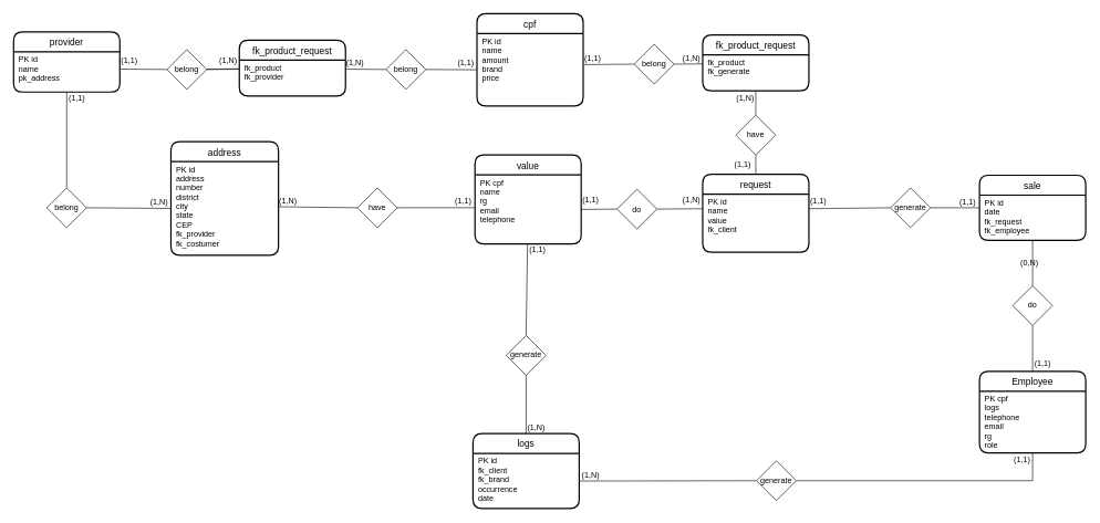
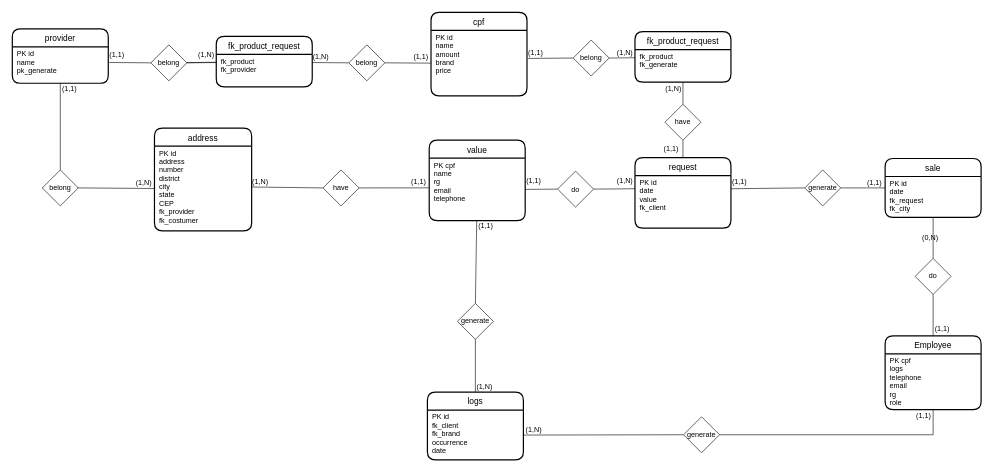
  <mxCell id="0" />
  <mxCell id="1" parent="0" />
  <mxCell id="2" value="value" style="swimlane;childLayout=stackLayout;horizontal=1;startSize=30;horizontalStack=0;rounded=1;fontSize=14;fontStyle=0;strokeWidth=2;resizeParent=0;resizeLast=1;shadow=0;dashed=0;align=center;" vertex="1" parent="1"><mxGeometry x="715" y="233" width="160" height="134" as="geometry" /></mxCell>
  <mxCell id="3" value="PK cpf&#10;name&#10;rg&#10;email&#10;telephone&#10;&#10;" style="align=left;strokeColor=none;fillColor=none;spacingLeft=8;fontSize=12;verticalAlign=top;resizable=0;rotatable=0;part=1;spacingTop=0;spacing=0;spacingBottom=0;" vertex="1" parent="2"><mxGeometry y="30" width="160" height="104" as="geometry" /></mxCell>
  <mxCell id="4" value="request" style="swimlane;childLayout=stackLayout;horizontal=1;startSize=30;horizontalStack=0;rounded=1;fontSize=14;fontStyle=0;strokeWidth=2;resizeParent=0;resizeLast=1;shadow=0;dashed=0;align=center;" vertex="1" parent="1"><mxGeometry x="1058" y="262" width="160" height="117.5" as="geometry" /></mxCell>
- <mxCell id="5" value="PK id&#10;name&#10;value&#10;fk_client&#10;" style="align=left;strokeColor=none;fillColor=none;spacingLeft=8;fontSize=12;verticalAlign=top;resizable=0;rotatable=0;part=1;spacingTop=0;spacing=0;spacingBottom=0;" vertex="1" parent="4"><mxGeometry y="30" width="160" height="87.5" as="geometry" /></mxCell>
+ <mxCell id="5" value="PK id&#10;date&#10;value&#10;fk_client&#10;" style="align=left;strokeColor=none;fillColor=none;spacingLeft=8;fontSize=12;verticalAlign=top;resizable=0;rotatable=0;part=1;spacingTop=0;spacing=0;spacingBottom=0;" vertex="1" parent="4"><mxGeometry y="30" width="160" height="87.5" as="geometry" /></mxCell>
  <mxCell id="6" style="edgeStyle=none;rounded=0;orthogonalLoop=1;jettySize=auto;html=1;exitX=1;exitY=0.5;exitDx=0;exitDy=0;entryX=0;entryY=0.25;entryDx=0;entryDy=0;endArrow=none;endFill=0;" edge="1" parent="1" source="7" target="5"><mxGeometry relative="1" as="geometry" /></mxCell>
  <mxCell id="7" value="do" style="shape=rhombus;perimeter=rhombusPerimeter;whiteSpace=wrap;html=1;align=center;rotation=0;" vertex="1" parent="1"><mxGeometry x="929" y="284.5" width="60" height="60" as="geometry" /></mxCell>
  <mxCell id="8" value="Employee" style="swimlane;childLayout=stackLayout;horizontal=1;startSize=30;horizontalStack=0;rounded=1;fontSize=14;fontStyle=0;strokeWidth=2;resizeParent=0;resizeLast=1;shadow=0;dashed=0;align=center;" vertex="1" parent="1"><mxGeometry x="1475" y="559" width="160" height="123" as="geometry" /></mxCell>
  <mxCell id="9" value="PK cpf&#10;logs&#10;telephone&#10;email&#10;rg&#10;role&#10;" style="align=left;strokeColor=none;fillColor=none;spacingLeft=8;fontSize=12;verticalAlign=top;resizable=0;rotatable=0;part=1;spacingTop=0;spacing=0;spacingBottom=0;" vertex="1" parent="8"><mxGeometry y="30" width="160" height="93" as="geometry" /></mxCell>
  <mxCell id="10" style="edgeStyle=none;rounded=0;orthogonalLoop=1;jettySize=auto;html=1;exitX=1;exitY=0.5;exitDx=0;exitDy=0;endArrow=none;endFill=0;entryX=-0.005;entryY=0.475;entryDx=0;entryDy=0;entryPerimeter=0;" edge="1" parent="1" source="11" target="3"><mxGeometry relative="1" as="geometry" /></mxCell>
  <mxCell id="11" value="have" style="shape=rhombus;perimeter=rhombusPerimeter;whiteSpace=wrap;html=1;align=center;rotation=0;" vertex="1" parent="1"><mxGeometry x="538" y="282.5" width="60" height="60" as="geometry" /></mxCell>
  <mxCell id="12" value="logs" style="swimlane;childLayout=stackLayout;horizontal=1;startSize=30;horizontalStack=0;rounded=1;fontSize=14;fontStyle=0;strokeWidth=2;resizeParent=0;resizeLast=1;shadow=0;dashed=0;align=center;" vertex="1" parent="1"><mxGeometry x="712" y="653" width="160" height="113" as="geometry" /></mxCell>
  <mxCell id="13" value="PK id&#10;fk_client&#10;fk_brand&#10;occurrence&#10;date&#10;" style="align=left;strokeColor=none;fillColor=none;spacingLeft=8;fontSize=12;verticalAlign=top;resizable=0;rotatable=0;part=1;spacingTop=0;spacing=0;spacingBottom=0;" vertex="1" parent="12"><mxGeometry y="30" width="160" height="83" as="geometry" /></mxCell>
  <mxCell id="14" style="edgeStyle=none;rounded=0;orthogonalLoop=1;jettySize=auto;html=1;exitX=0.5;exitY=0;exitDx=0;exitDy=0;endArrow=none;endFill=0;" edge="1" parent="1" source="15" target="3"><mxGeometry relative="1" as="geometry" /></mxCell>
  <mxCell id="15" value="generate" style="shape=rhombus;perimeter=rhombusPerimeter;whiteSpace=wrap;html=1;align=center;rotation=0;" vertex="1" parent="1"><mxGeometry x="762" y="505" width="60" height="60" as="geometry" /></mxCell>
  <mxCell id="16" style="edgeStyle=none;rounded=0;orthogonalLoop=1;jettySize=auto;html=1;exitX=0.5;exitY=1;exitDx=0;exitDy=0;entryX=0.5;entryY=0;entryDx=0;entryDy=0;endArrow=none;endFill=0;" edge="1" parent="1" source="17" target="8"><mxGeometry relative="1" as="geometry" /></mxCell>
  <mxCell id="17" value="do" style="shape=rhombus;perimeter=rhombusPerimeter;whiteSpace=wrap;html=1;align=center;rotation=0;" vertex="1" parent="1"><mxGeometry x="1525" y="430" width="60" height="60" as="geometry" /></mxCell>
  <mxCell id="18" value="cpf" style="swimlane;childLayout=stackLayout;horizontal=1;startSize=30;horizontalStack=0;rounded=1;fontSize=14;fontStyle=0;strokeWidth=2;resizeParent=0;resizeLast=1;shadow=0;dashed=0;align=center;" vertex="1" parent="1"><mxGeometry x="718" y="20" width="160" height="139" as="geometry" /></mxCell>
  <mxCell id="19" value="PK id&#10;name&#10;amount&#10;brand&#10;price&#10;&#10;&#10;" style="align=left;strokeColor=none;fillColor=none;spacingLeft=8;fontSize=12;verticalAlign=top;resizable=0;rotatable=0;part=1;spacingTop=0;spacing=0;spacingBottom=0;" vertex="1" parent="18"><mxGeometry y="30" width="160" height="109" as="geometry" /></mxCell>
  <mxCell id="20" style="edgeStyle=none;rounded=0;orthogonalLoop=1;jettySize=auto;html=1;exitX=0;exitY=0.5;exitDx=0;exitDy=0;entryX=1.01;entryY=0.428;entryDx=0;entryDy=0;entryPerimeter=0;endArrow=none;endFill=0;" edge="1" parent="1" source="21" target="19"><mxGeometry relative="1" as="geometry" /></mxCell>
  <mxCell id="21" value="belong" style="shape=rhombus;perimeter=rhombusPerimeter;whiteSpace=wrap;html=1;align=center;rotation=0;" vertex="1" parent="1"><mxGeometry x="955" y="66" width="60" height="60" as="geometry" /></mxCell>
  <mxCell id="22" style="edgeStyle=none;rounded=0;orthogonalLoop=1;jettySize=auto;html=1;exitX=0;exitY=0.5;exitDx=0;exitDy=0;entryX=1;entryY=0.5;entryDx=0;entryDy=0;endArrow=none;endFill=0;" edge="1" parent="1" source="23" target="26"><mxGeometry relative="1" as="geometry" /></mxCell>
  <mxCell id="23" value="sale" style="swimlane;childLayout=stackLayout;horizontal=1;startSize=30;horizontalStack=0;rounded=1;fontSize=14;fontStyle=0;strokeWidth=2;resizeParent=0;resizeLast=1;shadow=0;dashed=0;align=center;" vertex="1" parent="1"><mxGeometry x="1475" y="263.5" width="160" height="98" as="geometry" /></mxCell>
- <mxCell id="24" value="PK id&#10;date&#10;fk_request&#10;fk_employee&#10;" style="align=left;strokeColor=none;fillColor=none;spacingLeft=8;fontSize=12;verticalAlign=top;resizable=0;rotatable=0;part=1;spacingTop=0;spacing=0;spacingBottom=0;" vertex="1" parent="23"><mxGeometry y="30" width="160" height="68" as="geometry" /></mxCell>
+ <mxCell id="24" value="PK id&#10;date&#10;fk_request&#10;fk_city&#10;" style="align=left;strokeColor=none;fillColor=none;spacingLeft=8;fontSize=12;verticalAlign=top;resizable=0;rotatable=0;part=1;spacingTop=0;spacing=0;spacingBottom=0;" vertex="1" parent="23"><mxGeometry y="30" width="160" height="68" as="geometry" /></mxCell>
  <mxCell id="25" style="edgeStyle=none;rounded=0;orthogonalLoop=1;jettySize=auto;html=1;exitX=0;exitY=0.5;exitDx=0;exitDy=0;entryX=1;entryY=0.25;entryDx=0;entryDy=0;endArrow=none;endFill=0;" edge="1" parent="1" source="26" target="5"><mxGeometry relative="1" as="geometry" /></mxCell>
  <mxCell id="26" value="generate" style="shape=rhombus;perimeter=rhombusPerimeter;whiteSpace=wrap;html=1;align=center;rotation=0;" vertex="1" parent="1"><mxGeometry x="1341" y="282.5" width="60" height="60" as="geometry" /></mxCell>
  <mxCell id="27" value="fk_product_request" style="swimlane;childLayout=stackLayout;horizontal=1;startSize=30;horizontalStack=0;rounded=1;fontSize=14;fontStyle=0;strokeWidth=2;resizeParent=0;resizeLast=1;shadow=0;dashed=0;align=center;" vertex="1" parent="1"><mxGeometry x="1058" y="52" width="160" height="84" as="geometry" /></mxCell>
  <mxCell id="28" value="fk_product&#10;fk_generate" style="align=left;strokeColor=none;fillColor=none;spacingLeft=8;fontSize=12;verticalAlign=top;resizable=0;rotatable=0;part=1;spacingTop=0;spacing=0;spacingBottom=0;" vertex="1" parent="27"><mxGeometry y="30" width="160" height="54" as="geometry" /></mxCell>
  <mxCell id="29" style="rounded=0;orthogonalLoop=1;jettySize=auto;html=1;exitX=0;exitY=0.5;exitDx=0;exitDy=0;entryX=1;entryY=0.5;entryDx=0;entryDy=0;endArrow=none;endFill=0;" edge="1" parent="1" source="31" target="13"><mxGeometry relative="1" as="geometry" /></mxCell>
  <mxCell id="30" style="edgeStyle=orthogonalEdgeStyle;rounded=0;orthogonalLoop=1;jettySize=auto;html=1;exitX=1;exitY=0.5;exitDx=0;exitDy=0;entryX=0.5;entryY=1;entryDx=0;entryDy=0;endArrow=none;endFill=0;" edge="1" parent="1" source="31" target="9"><mxGeometry relative="1" as="geometry" /></mxCell>
  <mxCell id="31" value="generate" style="shape=rhombus;perimeter=rhombusPerimeter;whiteSpace=wrap;html=1;align=center;rotation=0;" vertex="1" parent="1"><mxGeometry x="1139" y="694" width="60" height="60" as="geometry" /></mxCell>
  <mxCell id="32" style="rounded=0;orthogonalLoop=1;jettySize=auto;html=1;entryX=0;entryY=0.5;entryDx=0;entryDy=0;endArrow=none;endFill=0;exitX=1;exitY=0.5;exitDx=0;exitDy=0;" edge="1" parent="1" source="3" target="7"><mxGeometry relative="1" as="geometry"><mxPoint x="870" y="314" as="sourcePoint" /></mxGeometry></mxCell>
  <mxCell id="33" style="edgeStyle=none;rounded=0;orthogonalLoop=1;jettySize=auto;html=1;entryX=1;entryY=0.5;entryDx=0;entryDy=0;endArrow=none;endFill=0;exitX=0;exitY=0.25;exitDx=0;exitDy=0;" edge="1" parent="1" source="28" target="21"><mxGeometry relative="1" as="geometry"><mxPoint x="1130" y="-116" as="sourcePoint" /></mxGeometry></mxCell>
  <mxCell id="34" style="edgeStyle=none;rounded=0;orthogonalLoop=1;jettySize=auto;html=1;exitX=0.5;exitY=0;exitDx=0;exitDy=0;entryX=0.5;entryY=1;entryDx=0;entryDy=0;endArrow=none;endFill=0;" edge="1" parent="1" source="12" target="15"><mxGeometry relative="1" as="geometry" /></mxCell>
  <mxCell id="35" style="edgeStyle=none;rounded=0;orthogonalLoop=1;jettySize=auto;html=1;exitX=0.5;exitY=1;exitDx=0;exitDy=0;entryX=0.5;entryY=0;entryDx=0;entryDy=0;endArrow=none;endFill=0;" edge="1" parent="1" source="24" target="17"><mxGeometry relative="1" as="geometry" /></mxCell>
  <mxCell id="36" style="edgeStyle=none;rounded=0;orthogonalLoop=1;jettySize=auto;html=1;exitX=0.5;exitY=1;exitDx=0;exitDy=0;entryX=0.5;entryY=0;entryDx=0;entryDy=0;endArrow=none;endFill=0;" edge="1" parent="1" source="37" target="4"><mxGeometry relative="1" as="geometry" /></mxCell>
  <mxCell id="37" value="have" style="shape=rhombus;perimeter=rhombusPerimeter;whiteSpace=wrap;html=1;align=center;rotation=0;" vertex="1" parent="1"><mxGeometry x="1108" y="173" width="60" height="60" as="geometry" /></mxCell>
  <mxCell id="38" style="edgeStyle=none;rounded=0;orthogonalLoop=1;jettySize=auto;html=1;exitX=0.5;exitY=1;exitDx=0;exitDy=0;entryX=0.5;entryY=0;entryDx=0;entryDy=0;endArrow=none;endFill=0;" edge="1" parent="1" source="28" target="37"><mxGeometry relative="1" as="geometry" /></mxCell>
  <mxCell id="39" value="(1,1)" style="text;html=1;strokeColor=none;fillColor=none;align=center;verticalAlign=middle;whiteSpace=wrap;rounded=0;" vertex="1" parent="1"><mxGeometry x="795" y="367" width="29" height="18" as="geometry" /></mxCell>
  <mxCell id="40" value="(1,1)" style="text;html=1;strokeColor=none;fillColor=none;align=center;verticalAlign=middle;whiteSpace=wrap;rounded=0;" vertex="1" parent="1"><mxGeometry x="683" y="293" width="29" height="18" as="geometry" /></mxCell>
  <mxCell id="41" value="(1,N)" style="text;html=1;strokeColor=none;fillColor=none;align=center;verticalAlign=middle;whiteSpace=wrap;rounded=0;" vertex="1" parent="1"><mxGeometry x="793" y="635" width="29" height="18" as="geometry" /></mxCell>
  <mxCell id="42" value="(1,N)" style="text;html=1;strokeColor=none;fillColor=none;align=center;verticalAlign=middle;whiteSpace=wrap;rounded=0;" vertex="1" parent="1"><mxGeometry x="1027" y="291" width="29" height="18" as="geometry" /></mxCell>
  <mxCell id="43" value="(1,1)" style="text;html=1;strokeColor=none;fillColor=none;align=center;verticalAlign=middle;whiteSpace=wrap;rounded=0;" vertex="1" parent="1"><mxGeometry x="875" y="291" width="29" height="18" as="geometry" /></mxCell>
  <mxCell id="44" value="(1,1)" style="text;html=1;strokeColor=none;fillColor=none;align=center;verticalAlign=middle;whiteSpace=wrap;rounded=0;" vertex="1" parent="1"><mxGeometry x="1443" y="295" width="29" height="18" as="geometry" /></mxCell>
  <mxCell id="45" value="(1,1)" style="text;html=1;strokeColor=none;fillColor=none;align=center;verticalAlign=middle;whiteSpace=wrap;rounded=0;" vertex="1" parent="1"><mxGeometry x="1218" y="293" width="29" height="18" as="geometry" /></mxCell>
  <mxCell id="46" value="(1,1)" style="text;html=1;strokeColor=none;fillColor=none;align=center;verticalAlign=middle;whiteSpace=wrap;rounded=0;" vertex="1" parent="1"><mxGeometry x="1556" y="537.5" width="29" height="18" as="geometry" /></mxCell>
  <mxCell id="47" value="(0,N)" style="text;html=1;strokeColor=none;fillColor=none;align=center;verticalAlign=middle;whiteSpace=wrap;rounded=0;" vertex="1" parent="1"><mxGeometry x="1536" y="386.5" width="29" height="18" as="geometry" /></mxCell>
  <mxCell id="48" value="(1,N)" style="text;html=1;strokeColor=none;fillColor=none;align=center;verticalAlign=middle;whiteSpace=wrap;rounded=0;" vertex="1" parent="1"><mxGeometry x="1108" y="138" width="29" height="18" as="geometry" /></mxCell>
  <mxCell id="49" value="(1,1)" style="text;html=1;strokeColor=none;fillColor=none;align=center;verticalAlign=middle;whiteSpace=wrap;rounded=0;" vertex="1" parent="1"><mxGeometry x="1104" y="239" width="29" height="18" as="geometry" /></mxCell>
  <mxCell id="50" value="(1,N)" style="text;html=1;strokeColor=none;fillColor=none;align=center;verticalAlign=middle;whiteSpace=wrap;rounded=0;" vertex="1" parent="1"><mxGeometry x="1027" y="78" width="29" height="18" as="geometry" /></mxCell>
  <mxCell id="51" value="(1,1)" style="text;html=1;strokeColor=none;fillColor=none;align=center;verticalAlign=middle;whiteSpace=wrap;rounded=0;" vertex="1" parent="1"><mxGeometry x="878" y="78" width="29" height="18" as="geometry" /></mxCell>
  <mxCell id="52" value="(1,N)" style="text;html=1;strokeColor=none;fillColor=none;align=center;verticalAlign=middle;whiteSpace=wrap;rounded=0;" vertex="1" parent="1"><mxGeometry x="875" y="707" width="29" height="18" as="geometry" /></mxCell>
  <mxCell id="53" value="(1,1)" style="text;html=1;strokeColor=none;fillColor=none;align=center;verticalAlign=middle;whiteSpace=wrap;rounded=0;" vertex="1" parent="1"><mxGeometry x="1525" y="684" width="29" height="18" as="geometry" /></mxCell>
  <mxCell id="54" value="provider" style="swimlane;childLayout=stackLayout;horizontal=1;startSize=30;horizontalStack=0;rounded=1;fontSize=14;fontStyle=0;strokeWidth=2;resizeParent=0;resizeLast=1;shadow=0;dashed=0;align=center;" vertex="1" parent="1"><mxGeometry x="20" y="47.5" width="160" height="90.5" as="geometry" /></mxCell>
- <mxCell id="55" value="PK id&#10;name&#10;pk_address&#10;&#10;&#10;&#10;&#10;" style="align=left;strokeColor=none;fillColor=none;spacingLeft=8;fontSize=12;verticalAlign=top;resizable=0;rotatable=0;part=1;spacingTop=0;spacing=0;spacingBottom=0;" vertex="1" parent="54"><mxGeometry y="30" width="160" height="60.5" as="geometry" /></mxCell>
+ <mxCell id="55" value="PK id&#10;name&#10;pk_generate&#10;&#10;&#10;&#10;&#10;" style="align=left;strokeColor=none;fillColor=none;spacingLeft=8;fontSize=12;verticalAlign=top;resizable=0;rotatable=0;part=1;spacingTop=0;spacing=0;spacingBottom=0;" vertex="1" parent="54"><mxGeometry y="30" width="160" height="60.5" as="geometry" /></mxCell>
  <mxCell id="56" style="edgeStyle=none;rounded=0;orthogonalLoop=1;jettySize=auto;html=1;exitX=0;exitY=0.5;exitDx=0;exitDy=0;entryX=1.01;entryY=0.428;entryDx=0;entryDy=0;entryPerimeter=0;endArrow=none;endFill=0;" edge="1" parent="1" source="57" target="55"><mxGeometry relative="1" as="geometry" /></mxCell>
  <mxCell id="57" value="belong" style="shape=rhombus;perimeter=rhombusPerimeter;whiteSpace=wrap;html=1;align=center;rotation=0;" vertex="1" parent="1"><mxGeometry x="251" y="74" width="60" height="60" as="geometry" /></mxCell>
  <mxCell id="58" value="" style="edgeStyle=none;rounded=0;orthogonalLoop=1;jettySize=auto;html=1;endArrow=none;endFill=0;" edge="1" parent="1" source="59" target="57"><mxGeometry relative="1" as="geometry" /></mxCell>
  <mxCell id="59" value="fk_product_request" style="swimlane;childLayout=stackLayout;horizontal=1;startSize=30;horizontalStack=0;rounded=1;fontSize=14;fontStyle=0;strokeWidth=2;resizeParent=0;resizeLast=1;shadow=0;dashed=0;align=center;" vertex="1" parent="1"><mxGeometry x="360" y="60" width="160" height="84" as="geometry" /></mxCell>
  <mxCell id="60" value="fk_product&#10;fk_provider" style="align=left;strokeColor=none;fillColor=none;spacingLeft=8;fontSize=12;verticalAlign=top;resizable=0;rotatable=0;part=1;spacingTop=0;spacing=0;spacingBottom=0;" vertex="1" parent="59"><mxGeometry y="30" width="160" height="54" as="geometry" /></mxCell>
  <mxCell id="61" style="edgeStyle=none;rounded=0;orthogonalLoop=1;jettySize=auto;html=1;entryX=1;entryY=0.5;entryDx=0;entryDy=0;endArrow=none;endFill=0;exitX=0;exitY=0.25;exitDx=0;exitDy=0;" edge="1" parent="1" source="60" target="57"><mxGeometry relative="1" as="geometry"><mxPoint x="432" y="-113" as="sourcePoint" /></mxGeometry></mxCell>
  <mxCell id="62" value="(1,N)" style="text;html=1;strokeColor=none;fillColor=none;align=center;verticalAlign=middle;whiteSpace=wrap;rounded=0;" vertex="1" parent="1"><mxGeometry x="329" y="81" width="29" height="18" as="geometry" /></mxCell>
  <mxCell id="63" value="(1,1)" style="text;html=1;strokeColor=none;fillColor=none;align=center;verticalAlign=middle;whiteSpace=wrap;rounded=0;" vertex="1" parent="1"><mxGeometry x="180" y="81" width="29" height="18" as="geometry" /></mxCell>
  <mxCell id="64" style="edgeStyle=none;rounded=0;orthogonalLoop=1;jettySize=auto;html=1;exitX=1;exitY=0.5;exitDx=0;exitDy=0;entryX=0;entryY=0.5;entryDx=0;entryDy=0;endArrow=none;endFill=0;" edge="1" parent="1" source="65" target="19"><mxGeometry relative="1" as="geometry" /></mxCell>
  <mxCell id="65" value="belong" style="shape=rhombus;perimeter=rhombusPerimeter;whiteSpace=wrap;html=1;align=center;rotation=0;" vertex="1" parent="1"><mxGeometry x="581" y="74" width="60" height="60" as="geometry" /></mxCell>
  <mxCell id="66" style="edgeStyle=none;rounded=0;orthogonalLoop=1;jettySize=auto;html=1;exitX=1;exitY=0.25;exitDx=0;exitDy=0;entryX=0;entryY=0.5;entryDx=0;entryDy=0;endArrow=none;endFill=0;" edge="1" parent="1" source="60" target="65"><mxGeometry relative="1" as="geometry" /></mxCell>
  <mxCell id="67" value="(1,N)" style="text;html=1;strokeColor=none;fillColor=none;align=center;verticalAlign=middle;whiteSpace=wrap;rounded=0;" vertex="1" parent="1"><mxGeometry x="520" y="85" width="29" height="18" as="geometry" /></mxCell>
  <mxCell id="68" value="(1,1)" style="text;html=1;strokeColor=none;fillColor=none;align=center;verticalAlign=middle;whiteSpace=wrap;rounded=0;" vertex="1" parent="1"><mxGeometry x="687" y="85" width="29" height="18" as="geometry" /></mxCell>
  <mxCell id="69" style="edgeStyle=none;rounded=0;orthogonalLoop=1;jettySize=auto;html=1;exitX=0;exitY=0.5;exitDx=0;exitDy=0;endArrow=none;endFill=0;entryX=1;entryY=0.5;entryDx=0;entryDy=0;" edge="1" parent="1" source="71" target="71"><mxGeometry relative="1" as="geometry" /></mxCell>
  <mxCell id="70" style="edgeStyle=none;rounded=0;orthogonalLoop=1;jettySize=auto;html=1;exitX=1;exitY=0.5;exitDx=0;exitDy=0;entryX=0;entryY=0.5;entryDx=0;entryDy=0;endArrow=none;endFill=0;" edge="1" parent="1" source="71" target="76"><mxGeometry relative="1" as="geometry" /></mxCell>
  <mxCell id="71" value="belong" style="shape=rhombus;perimeter=rhombusPerimeter;whiteSpace=wrap;html=1;align=center;rotation=0;" vertex="1" parent="1"><mxGeometry x="70" y="282.5" width="60" height="60" as="geometry" /></mxCell>
  <mxCell id="72" style="edgeStyle=none;rounded=0;orthogonalLoop=1;jettySize=auto;html=1;exitX=0.5;exitY=1;exitDx=0;exitDy=0;entryX=0.5;entryY=0;entryDx=0;entryDy=0;endArrow=none;endFill=0;" edge="1" parent="1" source="55" target="71"><mxGeometry relative="1" as="geometry" /></mxCell>
  <mxCell id="73" value="(1,N)" style="text;html=1;strokeColor=none;fillColor=none;align=center;verticalAlign=middle;whiteSpace=wrap;rounded=0;" vertex="1" parent="1"><mxGeometry x="225" y="295" width="29" height="18" as="geometry" /></mxCell>
  <mxCell id="74" value="(1,1)" style="text;html=1;strokeColor=none;fillColor=none;align=center;verticalAlign=middle;whiteSpace=wrap;rounded=0;" vertex="1" parent="1"><mxGeometry x="101" y="138" width="29" height="18" as="geometry" /></mxCell>
  <mxCell id="75" value="address" style="swimlane;childLayout=stackLayout;horizontal=1;startSize=30;horizontalStack=0;rounded=1;fontSize=14;fontStyle=0;strokeWidth=2;resizeParent=0;resizeLast=1;shadow=0;dashed=0;align=center;" vertex="1" parent="1"><mxGeometry x="257" y="213" width="162" height="171" as="geometry" /></mxCell>
  <mxCell id="76" value="PK id&#10;address&#10;number&#10;district&#10;city&#10;state&#10;CEP&#10;fk_provider&#10;fk_costumer" style="align=left;strokeColor=none;fillColor=none;spacingLeft=8;fontSize=12;verticalAlign=top;resizable=0;rotatable=0;part=1;spacingTop=0;spacing=0;spacingBottom=0;" vertex="1" parent="75"><mxGeometry y="30" width="162" height="141" as="geometry" /></mxCell>
  <mxCell id="77" style="rounded=0;orthogonalLoop=1;jettySize=auto;html=1;exitX=0;exitY=1;exitDx=0;exitDy=0;entryX=0;entryY=0.5;entryDx=0;entryDy=0;endArrow=none;endFill=0;" edge="1" parent="1" source="78" target="11"><mxGeometry relative="1" as="geometry" /></mxCell>
  <mxCell id="78" value="(1,N)" style="text;html=1;strokeColor=none;fillColor=none;align=center;verticalAlign=middle;whiteSpace=wrap;rounded=0;" vertex="1" parent="1"><mxGeometry x="419" y="293" width="29" height="18" as="geometry" /></mxCell>
